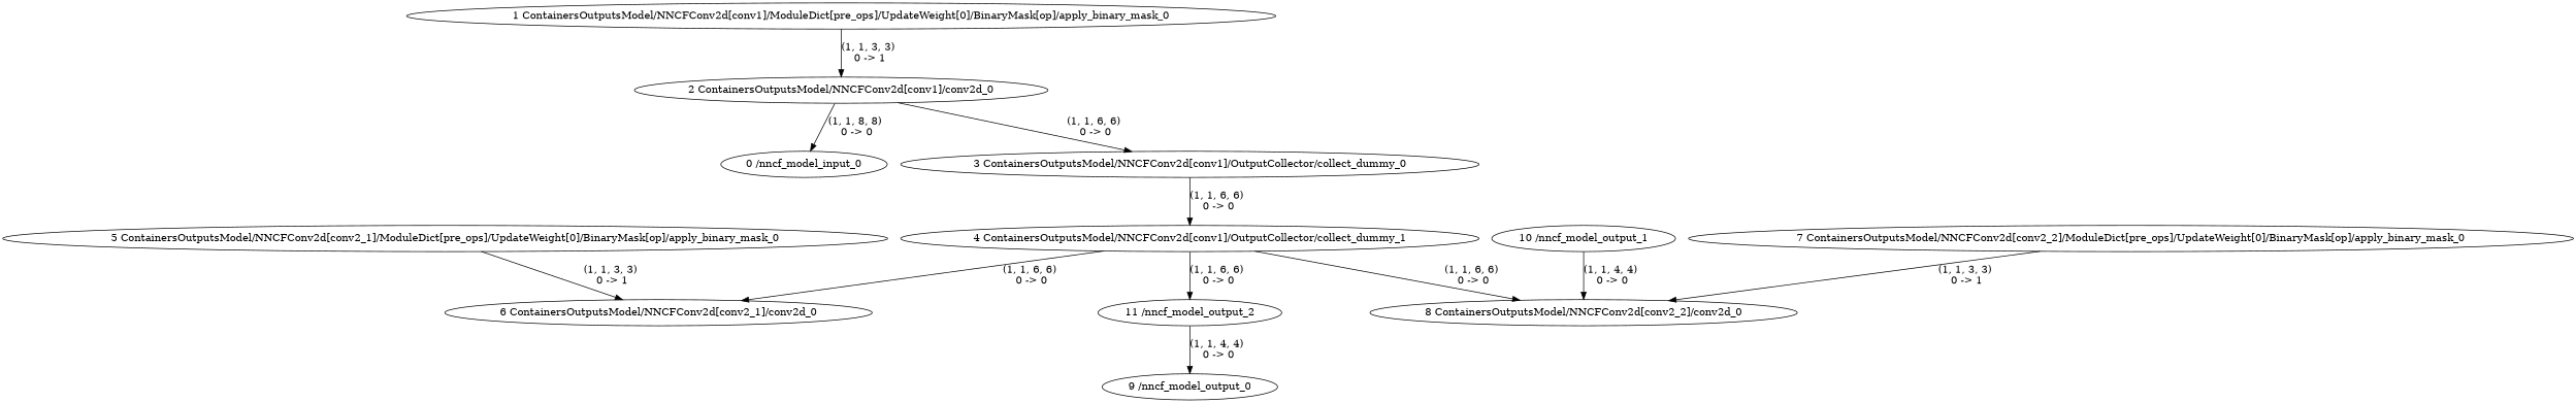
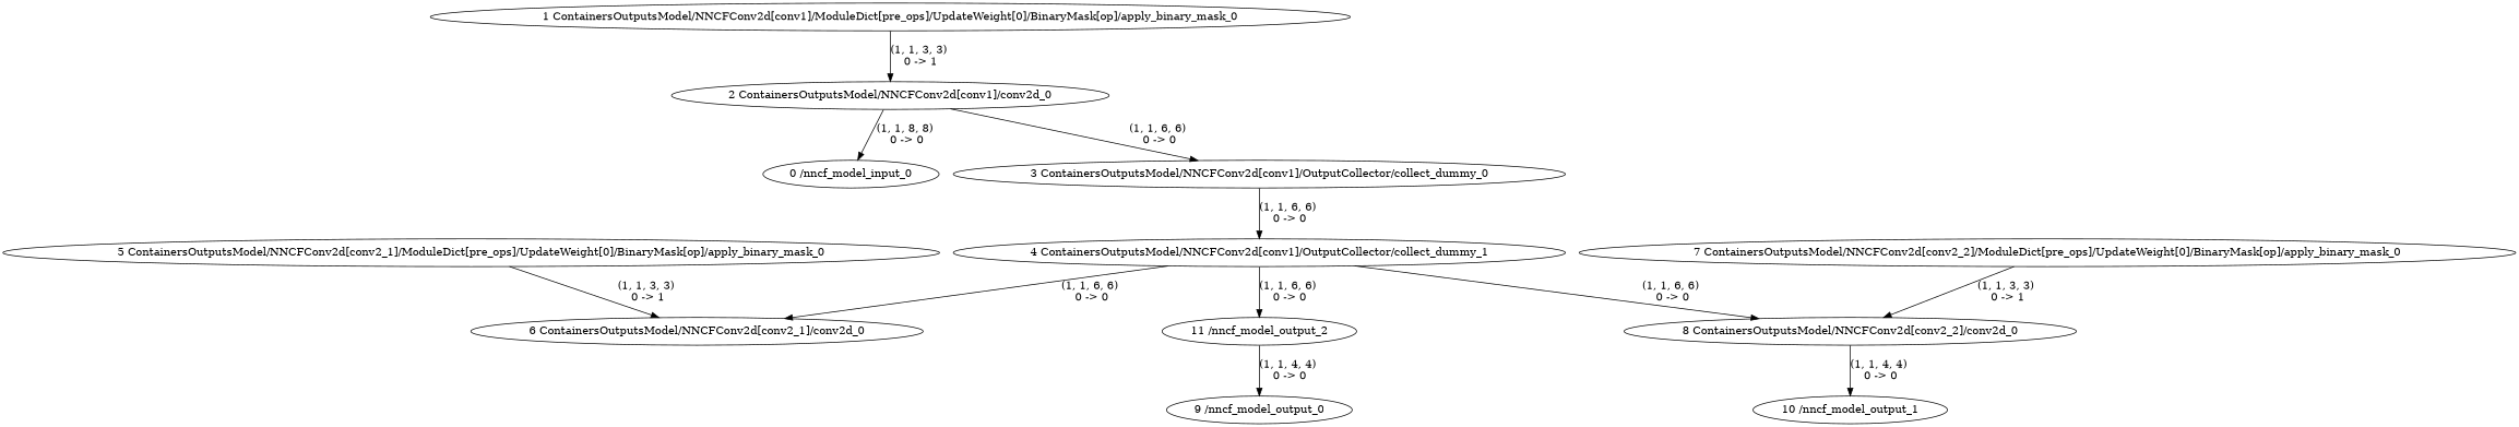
  strict digraph {
    edge [style=solid]
    "2 ContainersOutputsModel/NNCFConv2d[conv1]/conv2d_0"
    "0 /nncf_model_input_0"
    "3 ContainersOutputsModel/NNCFConv2d[conv1]/OutputCollector/collect_dummy_0"
    "1 ContainersOutputsModel/NNCFConv2d[conv1]/ModuleDict[pre_ops]/UpdateWeight[0]/BinaryMask[op]/apply_binary_mask_0"
    "4 ContainersOutputsModel/NNCFConv2d[conv1]/OutputCollector/collect_dummy_1"
    "6 ContainersOutputsModel/NNCFConv2d[conv2_1]/conv2d_0"
    "8 ContainersOutputsModel/NNCFConv2d[conv2_2]/conv2d_0"
    "11 /nncf_model_output_2"
    "10 /nncf_model_output_1"
    "9 /nncf_model_output_0"
    "5 ContainersOutputsModel/NNCFConv2d[conv2_1]/ModuleDict[pre_ops]/UpdateWeight[0]/BinaryMask[op]/apply_binary_mask_0"
    "7 ContainersOutputsModel/NNCFConv2d[conv2_2]/ModuleDict[pre_ops]/UpdateWeight[0]/BinaryMask[op]/apply_binary_mask_0"
    "2 ContainersOutputsModel/NNCFConv2d[conv1]/conv2d_0" -> "0 /nncf_model_input_0" [label="(1, 1, 8, 8) \n0 -> 0"]
    "2 ContainersOutputsModel/NNCFConv2d[conv1]/conv2d_0" -> "3 ContainersOutputsModel/NNCFConv2d[conv1]/OutputCollector/collect_dummy_0" [label="(1, 1, 6, 6) \n0 -> 0"]
    "3 ContainersOutputsModel/NNCFConv2d[conv1]/OutputCollector/collect_dummy_0" -> "4 ContainersOutputsModel/NNCFConv2d[conv1]/OutputCollector/collect_dummy_1" [label="(1, 1, 6, 6) \n0 -> 0"]
    "1 ContainersOutputsModel/NNCFConv2d[conv1]/ModuleDict[pre_ops]/UpdateWeight[0]/BinaryMask[op]/apply_binary_mask_0" -> "2 ContainersOutputsModel/NNCFConv2d[conv1]/conv2d_0" [label="(1, 1, 3, 3) \n0 -> 1"]
    "4 ContainersOutputsModel/NNCFConv2d[conv1]/OutputCollector/collect_dummy_1" -> "6 ContainersOutputsModel/NNCFConv2d[conv2_1]/conv2d_0" [label="(1, 1, 6, 6) \n0 -> 0"]
    "4 ContainersOutputsModel/NNCFConv2d[conv1]/OutputCollector/collect_dummy_1" -> "8 ContainersOutputsModel/NNCFConv2d[conv2_2]/conv2d_0" [label="(1, 1, 6, 6) \n0 -> 0"]
    "4 ContainersOutputsModel/NNCFConv2d[conv1]/OutputCollector/collect_dummy_1" -> "11 /nncf_model_output_2" [label="(1, 1, 6, 6) \n0 -> 0"]
-   "10 /nncf_model_output_1" -> "8 ContainersOutputsModel/NNCFConv2d[conv2_2]/conv2d_0" [label="(1, 1, 4, 4) \n0 -> 0"]
+   "8 ContainersOutputsModel/NNCFConv2d[conv2_2]/conv2d_0" -> "10 /nncf_model_output_1" [label="(1, 1, 4, 4) \n0 -> 0"]
    "11 /nncf_model_output_2" -> "9 /nncf_model_output_0" [label="(1, 1, 4, 4) \n0 -> 0"]
    "5 ContainersOutputsModel/NNCFConv2d[conv2_1]/ModuleDict[pre_ops]/UpdateWeight[0]/BinaryMask[op]/apply_binary_mask_0" -> "6 ContainersOutputsModel/NNCFConv2d[conv2_1]/conv2d_0" [label="(1, 1, 3, 3) \n0 -> 1"]
    "7 ContainersOutputsModel/NNCFConv2d[conv2_2]/ModuleDict[pre_ops]/UpdateWeight[0]/BinaryMask[op]/apply_binary_mask_0" -> "8 ContainersOutputsModel/NNCFConv2d[conv2_2]/conv2d_0" [label="(1, 1, 3, 3) \n0 -> 1"]
  }
